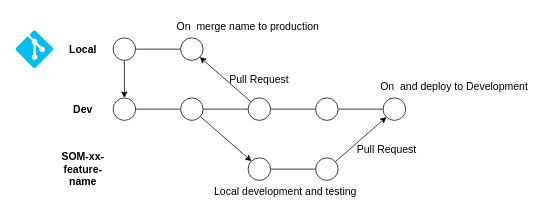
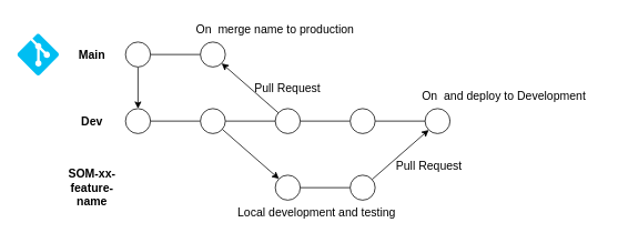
  <mxCell id="0" />
  <mxCell id="1" parent="0" />
  <mxCell id="2" value="" style="verticalLabelPosition=bottom;html=1;verticalAlign=top;align=center;strokeColor=none;fillColor=#00BEF2;shape=mxgraph.azure.git_repository;" vertex="1" parent="1"><mxGeometry x="20" y="40" width="50" height="50" as="geometry" /></mxCell>
  <mxCell id="3" style="edgeStyle=orthogonalEdgeStyle;rounded=0;orthogonalLoop=1;jettySize=auto;html=1;entryX=0;entryY=0.5;entryDx=0;entryDy=0;endArrow=none;endFill=0;" edge="1" parent="1" source="5" target="6"><mxGeometry relative="1" as="geometry" /></mxCell>
  <mxCell id="4" style="edgeStyle=orthogonalEdgeStyle;rounded=0;orthogonalLoop=1;jettySize=auto;html=1;entryX=0.5;entryY=0;entryDx=0;entryDy=0;fontSize=14;endArrow=classic;endFill=1;startArrow=none;startFill=0;" edge="1" parent="1" source="5" target="11"><mxGeometry relative="1" as="geometry" /></mxCell>
  <mxCell id="5" value="" style="ellipse;whiteSpace=wrap;html=1;aspect=fixed;" vertex="1" parent="1"><mxGeometry x="150" y="50" width="30" height="30" as="geometry" /></mxCell>
  <mxCell id="6" value="" style="ellipse;whiteSpace=wrap;html=1;aspect=fixed;" vertex="1" parent="1"><mxGeometry x="240" y="50" width="30" height="30" as="geometry" /></mxCell>
- <mxCell id="7" value="&lt;b&gt;&lt;font style=&quot;font-size: 14px;&quot;&gt;Local&lt;/font&gt;&lt;/b&gt;" style="text;html=1;strokeColor=none;fillColor=none;align=center;verticalAlign=middle;whiteSpace=wrap;rounded=0;" vertex="1" parent="1"><mxGeometry x="80" y="50" width="60" height="30" as="geometry" /></mxCell>
+ <mxCell id="7" value="&lt;b&gt;&lt;font style=&quot;font-size: 14px;&quot;&gt;Main&lt;/font&gt;&lt;/b&gt;" style="text;html=1;strokeColor=none;fillColor=none;align=center;verticalAlign=middle;whiteSpace=wrap;rounded=0;" vertex="1" parent="1"><mxGeometry x="80" y="50" width="60" height="30" as="geometry" /></mxCell>
  <mxCell id="8" value="&lt;b&gt;&lt;font style=&quot;font-size: 14px;&quot;&gt;Dev&lt;/font&gt;&lt;/b&gt;" style="text;html=1;strokeColor=none;fillColor=none;align=center;verticalAlign=middle;whiteSpace=wrap;rounded=0;" vertex="1" parent="1"><mxGeometry x="80" y="130" width="60" height="30" as="geometry" /></mxCell>
  <mxCell id="9" value="&lt;b&gt;&lt;font style=&quot;font-size: 14px;&quot;&gt;SOM-xx-feature-name&lt;/font&gt;&lt;/b&gt;" style="text;html=1;strokeColor=none;fillColor=none;align=center;verticalAlign=middle;whiteSpace=wrap;rounded=0;" vertex="1" parent="1"><mxGeometry x="80" y="210" width="60" height="30" as="geometry" /></mxCell>
  <mxCell id="10" style="edgeStyle=orthogonalEdgeStyle;rounded=0;orthogonalLoop=1;jettySize=auto;html=1;entryX=0;entryY=0.5;entryDx=0;entryDy=0;endArrow=none;endFill=0;" edge="1" parent="1" source="11" target="14"><mxGeometry relative="1" as="geometry" /></mxCell>
  <mxCell id="11" value="" style="ellipse;whiteSpace=wrap;html=1;aspect=fixed;" vertex="1" parent="1"><mxGeometry x="150" y="130" width="30" height="30" as="geometry" /></mxCell>
  <mxCell id="12" style="edgeStyle=orthogonalEdgeStyle;rounded=0;orthogonalLoop=1;jettySize=auto;html=1;entryX=0;entryY=0.5;entryDx=0;entryDy=0;endArrow=none;endFill=0;" edge="1" parent="1" source="14" target="17"><mxGeometry relative="1" as="geometry" /></mxCell>
  <mxCell id="13" style="rounded=0;orthogonalLoop=1;jettySize=auto;html=1;entryX=0;entryY=0;entryDx=0;entryDy=0;fontSize=14;startArrow=none;startFill=0;endArrow=classic;endFill=1;" edge="1" parent="1" source="14" target="22"><mxGeometry relative="1" as="geometry" /></mxCell>
  <mxCell id="14" value="" style="ellipse;whiteSpace=wrap;html=1;aspect=fixed;" vertex="1" parent="1"><mxGeometry x="240" y="130" width="30" height="30" as="geometry" /></mxCell>
  <mxCell id="15" style="edgeStyle=orthogonalEdgeStyle;rounded=0;orthogonalLoop=1;jettySize=auto;html=1;endArrow=none;endFill=0;" edge="1" parent="1" source="17" target="19"><mxGeometry relative="1" as="geometry" /></mxCell>
  <mxCell id="16" style="rounded=0;orthogonalLoop=1;jettySize=auto;html=1;entryX=1;entryY=1;entryDx=0;entryDy=0;fontSize=14;startArrow=none;startFill=0;endArrow=classic;endFill=1;" edge="1" parent="1" source="17" target="6"><mxGeometry relative="1" as="geometry" /></mxCell>
  <mxCell id="17" value="" style="ellipse;whiteSpace=wrap;html=1;aspect=fixed;" vertex="1" parent="1"><mxGeometry x="330" y="130" width="30" height="30" as="geometry" /></mxCell>
  <mxCell id="18" style="edgeStyle=orthogonalEdgeStyle;rounded=0;orthogonalLoop=1;jettySize=auto;html=1;entryX=0;entryY=0.5;entryDx=0;entryDy=0;endArrow=none;endFill=0;" edge="1" parent="1" source="19" target="20"><mxGeometry relative="1" as="geometry" /></mxCell>
  <mxCell id="19" value="" style="ellipse;whiteSpace=wrap;html=1;aspect=fixed;" vertex="1" parent="1"><mxGeometry x="420" y="130" width="30" height="30" as="geometry" /></mxCell>
  <mxCell id="20" value="" style="ellipse;whiteSpace=wrap;html=1;aspect=fixed;" vertex="1" parent="1"><mxGeometry x="510" y="130" width="30" height="30" as="geometry" /></mxCell>
  <mxCell id="21" style="edgeStyle=orthogonalEdgeStyle;rounded=0;orthogonalLoop=1;jettySize=auto;html=1;entryX=0;entryY=0.5;entryDx=0;entryDy=0;endArrow=none;endFill=0;" edge="1" parent="1" source="22" target="24"><mxGeometry relative="1" as="geometry" /></mxCell>
  <mxCell id="22" value="" style="ellipse;whiteSpace=wrap;html=1;aspect=fixed;" vertex="1" parent="1"><mxGeometry x="330" y="210" width="30" height="30" as="geometry" /></mxCell>
  <mxCell id="23" style="edgeStyle=none;rounded=0;orthogonalLoop=1;jettySize=auto;html=1;entryX=0;entryY=1;entryDx=0;entryDy=0;fontSize=14;startArrow=none;startFill=0;endArrow=classic;endFill=1;" edge="1" parent="1" source="24" target="20"><mxGeometry relative="1" as="geometry" /></mxCell>
  <mxCell id="24" value="" style="ellipse;whiteSpace=wrap;html=1;aspect=fixed;" vertex="1" parent="1"><mxGeometry x="420" y="210" width="30" height="30" as="geometry" /></mxCell>
  <mxCell id="25" value="On&amp;nbsp; merge name to production" style="text;html=1;strokeColor=none;fillColor=none;align=center;verticalAlign=middle;whiteSpace=wrap;rounded=0;fontSize=14;" vertex="1" parent="1"><mxGeometry x="230" y="20" width="200" height="30" as="geometry" /></mxCell>
  <mxCell id="26" value="Pull Request" style="text;html=1;strokeColor=none;fillColor=none;align=center;verticalAlign=middle;whiteSpace=wrap;rounded=0;fontSize=14;" vertex="1" parent="1"><mxGeometry x="300" y="90" width="90" height="30" as="geometry" /></mxCell>
  <mxCell id="27" value="Pull Request" style="text;html=1;strokeColor=none;fillColor=none;align=center;verticalAlign=middle;whiteSpace=wrap;rounded=0;fontSize=14;" vertex="1" parent="1"><mxGeometry x="470" y="184" width="90" height="30" as="geometry" /></mxCell>
  <mxCell id="28" value="Local development and testing" style="text;html=1;strokeColor=none;fillColor=none;align=center;verticalAlign=middle;whiteSpace=wrap;rounded=0;fontSize=14;" vertex="1" parent="1"><mxGeometry x="270" y="240" width="220" height="30" as="geometry" /></mxCell>
  <mxCell id="29" value="On&amp;nbsp; and deploy to Development" style="text;html=1;strokeColor=none;fillColor=none;align=center;verticalAlign=middle;whiteSpace=wrap;rounded=0;fontSize=14;" vertex="1" parent="1"><mxGeometry x="490" y="100" width="230" height="30" as="geometry" /></mxCell>
